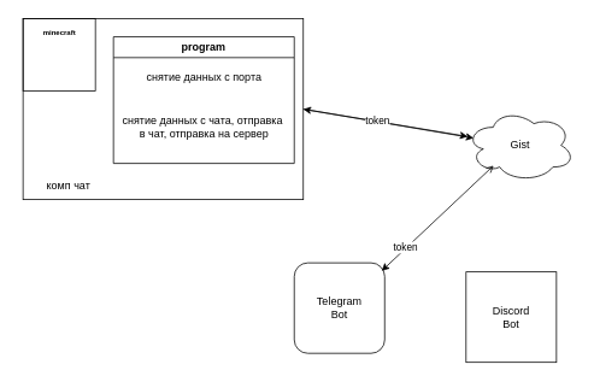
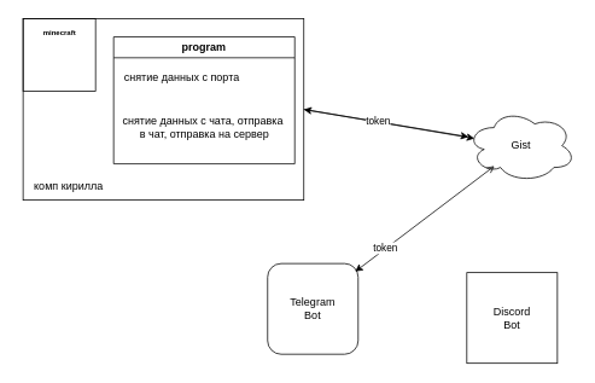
  <mxCell id="0" />
  <mxCell id="1" parent="0" />
  <mxCell id="2" value="" style="whiteSpace=wrap;html=1;aspect=fixed;" vertex="1" parent="1"><mxGeometry x="25" y="20" width="80" height="80" as="geometry" /></mxCell>
  <mxCell id="3" value="&lt;div&gt;&lt;span style=&quot;font-size: 8px; background-color: transparent; color: light-dark(rgb(0, 0, 0), rgb(255, 255, 255));&quot;&gt;minecraft&lt;/span&gt;&lt;/div&gt;" style="text;strokeColor=none;fillColor=none;html=1;fontSize=24;fontStyle=1;verticalAlign=middle;align=center;" vertex="1" parent="1"><mxGeometry x="20" y="20" width="90" height="20" as="geometry" /></mxCell>
  <mxCell id="4" value="program" style="swimlane;whiteSpace=wrap;html=1;" vertex="1" parent="1"><mxGeometry x="125" y="40" width="200" height="140" as="geometry"><mxRectangle x="110" y="30" width="90" height="30" as="alternateBounds" /></mxGeometry></mxCell>
- <mxCell id="5" value="снятие данных с порта" style="text;html=1;align=center;verticalAlign=middle;resizable=0;points=[];autosize=1;strokeColor=none;fillColor=none;" vertex="1" parent="4"><mxGeometry x="25" y="30" width="150" height="30" as="geometry" /></mxCell>
+ <mxCell id="5" value="снятие данных с порта" style="text;html=1;align=center;verticalAlign=middle;resizable=0;points=[];autosize=1;strokeColor=none;fillColor=none;" vertex="1" parent="4"><mxGeometry y="30" width="150" height="30" as="geometry" /></mxCell>
  <mxCell id="6" value="снятие данных с чата, отправка&amp;nbsp;&lt;div&gt;в чат, отправка на сервер&lt;/div&gt;" style="text;html=1;align=center;verticalAlign=middle;resizable=0;points=[];autosize=1;strokeColor=none;fillColor=none;" vertex="1" parent="4"><mxGeometry y="80" width="200" height="40" as="geometry" /></mxCell>
  <mxCell id="7" value="" style="rounded=0;whiteSpace=wrap;html=1;fillColor=none;" vertex="1" parent="1"><mxGeometry x="25" y="20" width="310" height="200" as="geometry" /></mxCell>
- <mxCell id="8" value="комп чат" style="text;html=1;align=center;verticalAlign=middle;resizable=0;points=[];autosize=1;strokeColor=none;fillColor=none;" vertex="1" parent="1"><mxGeometry x="25" y="190" width="100" height="30" as="geometry" /></mxCell>
+ <mxCell id="8" value="комп кирилла" style="text;html=1;align=center;verticalAlign=middle;resizable=0;points=[];autosize=1;strokeColor=none;fillColor=none;" vertex="1" parent="1"><mxGeometry x="25" y="190" width="100" height="30" as="geometry" /></mxCell>
  <mxCell id="9" value="" style="endArrow=classic;html=1;rounded=0;exitX=1;exitY=0.5;exitDx=0;exitDy=0;" edge="1" parent="1" source="7" target="10"><mxGeometry width="50" height="50" relative="1" as="geometry"><mxPoint x="235" y="230" as="sourcePoint" /><mxPoint x="485" y="120" as="targetPoint" /></mxGeometry></mxCell>
  <mxCell id="10" value="Gist" style="ellipse;shape=cloud;whiteSpace=wrap;html=1;" vertex="1" parent="1"><mxGeometry x="515" y="120" width="120" height="80" as="geometry" /></mxCell>
  <mxCell id="11" value="" style="endArrow=classic;startArrow=classic;html=1;rounded=0;entryX=0.07;entryY=0.4;entryDx=0;entryDy=0;entryPerimeter=0;exitX=1;exitY=0.5;exitDx=0;exitDy=0;" edge="1" parent="1" source="7" target="10"><mxGeometry width="50" height="50" relative="1" as="geometry"><mxPoint x="325" y="310" as="sourcePoint" /><mxPoint x="375" y="260" as="targetPoint" /></mxGeometry></mxCell>
  <mxCell id="12" value="token" style="edgeLabel;html=1;align=center;verticalAlign=middle;resizable=0;points=[];" vertex="1" connectable="0" parent="11"><mxGeometry x="-0.128" y="1" relative="1" as="geometry"><mxPoint as="offset" /></mxGeometry></mxCell>
- <mxCell id="13" value="Telegram&lt;div&gt;Bot&lt;/div&gt;" style="rounded=1;whiteSpace=wrap;html=1;" vertex="1" parent="1"><mxGeometry x="325" y="290" width="100" height="100" as="geometry" /></mxCell>
+ <mxCell id="13" value="Telegram&lt;div&gt;Bot&lt;/div&gt;" style="rounded=1;whiteSpace=wrap;html=1;" vertex="1" parent="1"><mxGeometry x="295" y="290" width="100" height="100" as="geometry" /></mxCell>
  <mxCell id="14" value="" style="endArrow=open;startArrow=classic;html=1;rounded=0;entryX=0.254;entryY=0.78;entryDx=0;entryDy=0;entryPerimeter=0;exitX=0.967;exitY=0.089;exitDx=0;exitDy=0;exitPerimeter=0;" edge="1" parent="1" source="13" target="10"><mxGeometry width="50" height="50" relative="1" as="geometry"><mxPoint x="325" y="310" as="sourcePoint" /><mxPoint x="375" y="260" as="targetPoint" /></mxGeometry></mxCell>
  <mxCell id="15" value="token" style="edgeLabel;html=1;align=center;verticalAlign=middle;resizable=0;points=[];" vertex="1" connectable="0" parent="14"><mxGeometry x="-0.563" y="1" relative="1" as="geometry"><mxPoint as="offset" /></mxGeometry></mxCell>
  <mxCell id="16" value="Discord&lt;div&gt;Bot&lt;/div&gt;" style="whiteSpace=wrap;html=1;rounded=0;" vertex="1" parent="1"><mxGeometry x="515" y="300" width="100" height="100" as="geometry" /></mxCell>
